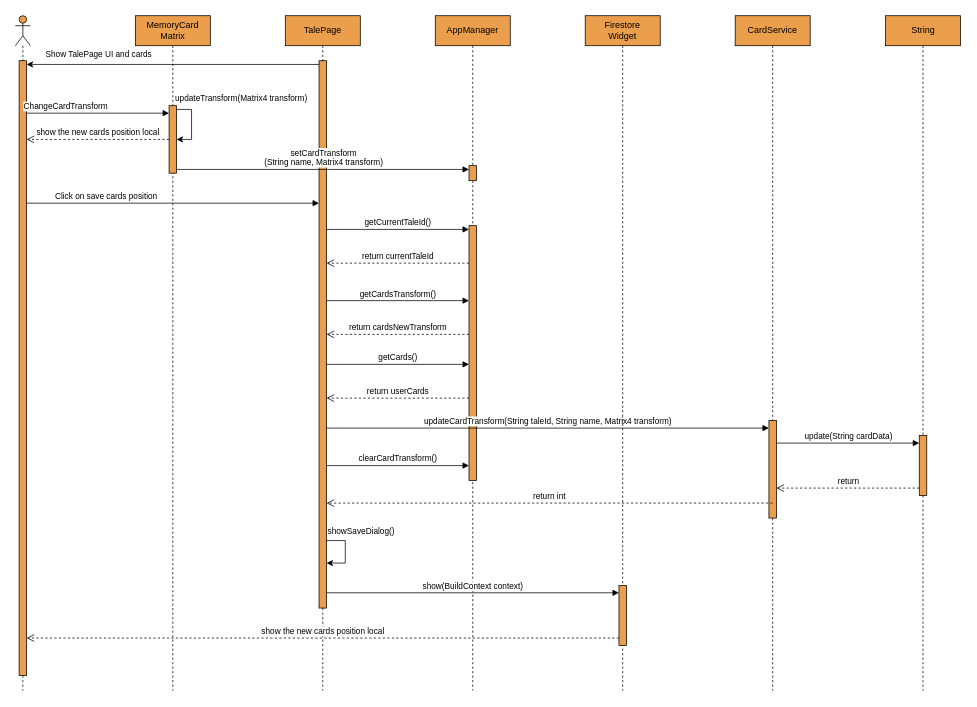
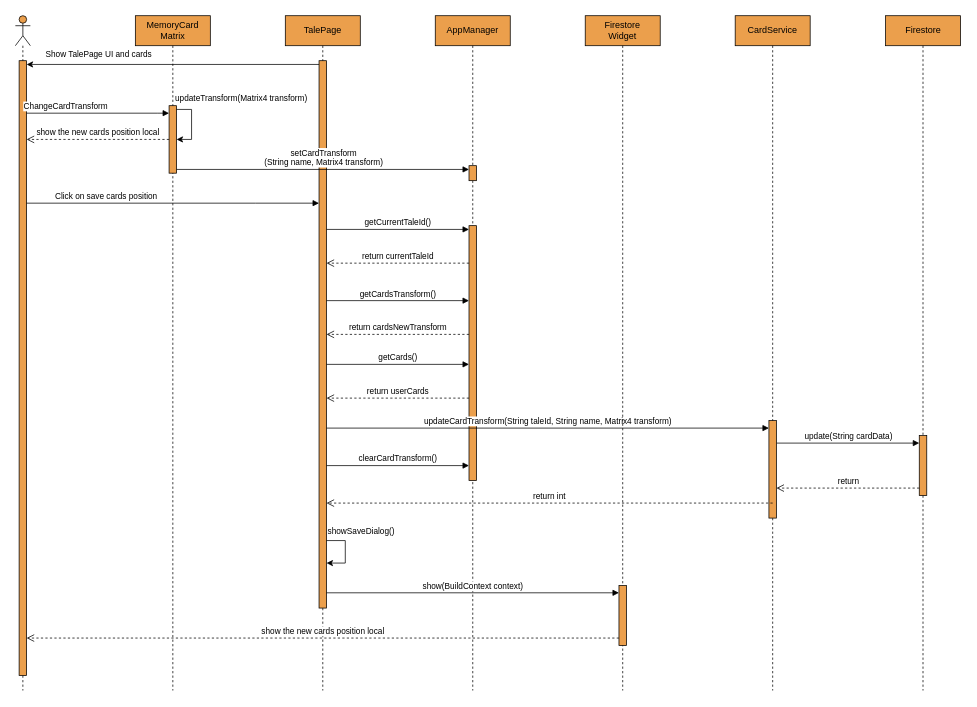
  <mxCell id="0" />
  <mxCell id="1" parent="0" />
  <mxCell id="2" value="" style="shape=umlLifeline;perimeter=lifelinePerimeter;whiteSpace=wrap;html=1;container=1;dropTarget=0;collapsible=0;recursiveResize=0;outlineConnect=0;portConstraint=eastwest;newEdgeStyle={&quot;curved&quot;:0,&quot;rounded&quot;:0};participant=umlActor;fillColor=#eb9f4c;" vertex="1" parent="1"><mxGeometry x="20" y="20" width="20" height="900" as="geometry" /></mxCell>
  <mxCell id="3" value="" style="html=1;points=[[0,0,0,0,5],[0,1,0,0,-5],[1,0,0,0,5],[1,1,0,0,-5]];perimeter=orthogonalPerimeter;outlineConnect=0;targetShapes=umlLifeline;portConstraint=eastwest;newEdgeStyle={&quot;curved&quot;:0,&quot;rounded&quot;:0};strokeColor=default;fillColor=#eb9f4c;" vertex="1" parent="2"><mxGeometry x="5" y="60" width="10" height="820" as="geometry" /></mxCell>
  <mxCell id="4" value="TalePage" style="shape=umlLifeline;perimeter=lifelinePerimeter;whiteSpace=wrap;html=1;container=1;dropTarget=0;collapsible=0;recursiveResize=0;outlineConnect=0;portConstraint=eastwest;newEdgeStyle={&quot;curved&quot;:0,&quot;rounded&quot;:0};fillColor=#eb9f4c;" vertex="1" parent="1"><mxGeometry x="380" y="20" width="100" height="900" as="geometry" /></mxCell>
  <mxCell id="5" value="" style="html=1;points=[[0,0,0,0,5],[0,1,0,0,-5],[1,0,0,0,5],[1,1,0,0,-5]];perimeter=orthogonalPerimeter;outlineConnect=0;targetShapes=umlLifeline;portConstraint=eastwest;newEdgeStyle={&quot;curved&quot;:0,&quot;rounded&quot;:0};fillColor=#eb9f4c;" vertex="1" parent="4"><mxGeometry x="45" y="60" width="10" height="730" as="geometry" /></mxCell>
  <mxCell id="6" style="edgeStyle=orthogonalEdgeStyle;rounded=0;orthogonalLoop=1;jettySize=auto;html=1;curved=0;" edge="1" parent="4"><mxGeometry relative="1" as="geometry"><mxPoint x="55.0" y="700.004" as="sourcePoint" /><mxPoint x="55.0" y="730.004" as="targetPoint" /><Array as="points"><mxPoint x="80" y="699.97" /><mxPoint x="80" y="729.97" /></Array></mxGeometry></mxCell>
  <mxCell id="7" value="showSaveDialog()" style="edgeLabel;html=1;align=center;verticalAlign=middle;resizable=0;points=[];" vertex="1" connectable="0" parent="6"><mxGeometry x="-0.22" y="2" relative="1" as="geometry"><mxPoint x="18" y="-18" as="offset" /></mxGeometry></mxCell>
  <mxCell id="8" value="ChangeCardTransform" style="html=1;verticalAlign=bottom;endArrow=block;curved=0;rounded=0;" edge="1" target="10" parent="1" source="3"><mxGeometry x="-0.456" relative="1" as="geometry"><mxPoint x="32.396" y="150" as="sourcePoint" /><mxPoint x="427.61" y="150" as="targetPoint" /><Array as="points"><mxPoint x="210" y="150" /></Array><mxPoint as="offset" /></mxGeometry></mxCell>
  <mxCell id="9" value="MemoryCard&lt;br&gt;Matrix" style="shape=umlLifeline;perimeter=lifelinePerimeter;whiteSpace=wrap;html=1;container=1;dropTarget=0;collapsible=0;recursiveResize=0;outlineConnect=0;portConstraint=eastwest;newEdgeStyle={&quot;curved&quot;:0,&quot;rounded&quot;:0};fillColor=#eb9f4c;" vertex="1" parent="1"><mxGeometry x="180" y="20" width="100" height="900" as="geometry" /></mxCell>
  <mxCell id="10" value="" style="html=1;points=[[0,0,0,0,5],[0,1,0,0,-5],[1,0,0,0,5],[1,1,0,0,-5]];perimeter=orthogonalPerimeter;outlineConnect=0;targetShapes=umlLifeline;portConstraint=eastwest;newEdgeStyle={&quot;curved&quot;:0,&quot;rounded&quot;:0};fillColor=#eb9f4c;" vertex="1" parent="9"><mxGeometry x="45" y="120" width="10" height="90" as="geometry" /></mxCell>
  <mxCell id="11" style="edgeStyle=orthogonalEdgeStyle;rounded=0;orthogonalLoop=1;jettySize=auto;html=1;curved=0;exitX=1;exitY=0;exitDx=0;exitDy=5;exitPerimeter=0;" edge="1" parent="9" source="10" target="10"><mxGeometry relative="1" as="geometry" /></mxCell>
  <mxCell id="12" value="updateTransform(Matrix4 transform)" style="edgeLabel;html=1;align=center;verticalAlign=middle;resizable=0;points=[];" vertex="1" connectable="0" parent="11"><mxGeometry x="-0.22" y="2" relative="1" as="geometry"><mxPoint x="63" y="-27" as="offset" /></mxGeometry></mxCell>
  <mxCell id="13" value="AppManager" style="shape=umlLifeline;perimeter=lifelinePerimeter;whiteSpace=wrap;html=1;container=1;dropTarget=0;collapsible=0;recursiveResize=0;outlineConnect=0;portConstraint=eastwest;newEdgeStyle={&quot;curved&quot;:0,&quot;rounded&quot;:0};fillColor=#eb9f4c;" vertex="1" parent="1"><mxGeometry x="580" y="20" width="100" height="900" as="geometry" /></mxCell>
  <mxCell id="14" value="" style="html=1;points=[[0,0,0,0,5],[0,1,0,0,-5],[1,0,0,0,5],[1,1,0,0,-5]];perimeter=orthogonalPerimeter;outlineConnect=0;targetShapes=umlLifeline;portConstraint=eastwest;newEdgeStyle={&quot;curved&quot;:0,&quot;rounded&quot;:0};fillColor=#eb9f4c;" vertex="1" parent="13"><mxGeometry x="45" y="200" width="10" height="20" as="geometry" /></mxCell>
  <mxCell id="15" value="CardService" style="shape=umlLifeline;perimeter=lifelinePerimeter;whiteSpace=wrap;html=1;container=1;dropTarget=0;collapsible=0;recursiveResize=0;outlineConnect=0;portConstraint=eastwest;newEdgeStyle={&quot;curved&quot;:0,&quot;rounded&quot;:0};fillColor=#eb9f4c;" vertex="1" parent="1"><mxGeometry x="980" y="20" width="100" height="900" as="geometry" /></mxCell>
- <mxCell id="16" value="String" style="shape=umlLifeline;perimeter=lifelinePerimeter;whiteSpace=wrap;html=1;container=1;dropTarget=0;collapsible=0;recursiveResize=0;outlineConnect=0;portConstraint=eastwest;newEdgeStyle={&quot;curved&quot;:0,&quot;rounded&quot;:0};fillColor=#eb9f4c;" vertex="1" parent="1"><mxGeometry x="1180.5" y="20" width="100" height="900" as="geometry" /></mxCell>
+ <mxCell id="16" value="Firestore" style="shape=umlLifeline;perimeter=lifelinePerimeter;whiteSpace=wrap;html=1;container=1;dropTarget=0;collapsible=0;recursiveResize=0;outlineConnect=0;portConstraint=eastwest;newEdgeStyle={&quot;curved&quot;:0,&quot;rounded&quot;:0};fillColor=#eb9f4c;" vertex="1" parent="1"><mxGeometry x="1180.5" y="20" width="100" height="900" as="geometry" /></mxCell>
  <mxCell id="17" style="edgeStyle=orthogonalEdgeStyle;rounded=0;orthogonalLoop=1;jettySize=auto;html=1;curved=0;exitX=0;exitY=0;exitDx=0;exitDy=5;exitPerimeter=0;entryX=1;entryY=0;entryDx=0;entryDy=5;entryPerimeter=0;" edge="1" parent="1" source="5" target="3"><mxGeometry relative="1" as="geometry" /></mxCell>
  <mxCell id="18" value="Show TalePage UI and cards" style="edgeLabel;html=1;align=center;verticalAlign=middle;resizable=0;points=[];" vertex="1" connectable="0" parent="17"><mxGeometry x="0.148" y="-1" relative="1" as="geometry"><mxPoint x="-71" y="-14" as="offset" /></mxGeometry></mxCell>
  <mxCell id="19" value="setCardTransform&lt;br&gt;(String name, Matrix4 transform)" style="html=1;verticalAlign=bottom;endArrow=block;curved=0;rounded=0;exitX=1;exitY=1;exitDx=0;exitDy=-5;exitPerimeter=0;" edge="1" parent="1" source="10" target="14"><mxGeometry x="0.007" relative="1" as="geometry"><mxPoint x="433.7" y="210.04" as="sourcePoint" /><mxPoint x="625" y="210" as="targetPoint" /><mxPoint as="offset" /></mxGeometry></mxCell>
  <mxCell id="20" value="show the new cards position local" style="html=1;verticalAlign=bottom;endArrow=open;dashed=1;endSize=8;curved=0;rounded=0;" edge="1" parent="1" source="10" target="3"><mxGeometry relative="1" as="geometry"><mxPoint x="420" y="181" as="sourcePoint" /><mxPoint x="29.5" y="181.36" as="targetPoint" /></mxGeometry></mxCell>
  <mxCell id="21" value="Click on save cards position" style="html=1;verticalAlign=bottom;endArrow=block;curved=0;rounded=0;" edge="1" parent="1" source="3" target="5"><mxGeometry x="-0.456" relative="1" as="geometry"><mxPoint x="35" y="270" as="sourcePoint" /><mxPoint x="425" y="270" as="targetPoint" /><Array as="points"><mxPoint x="340" y="270" /></Array><mxPoint as="offset" /></mxGeometry></mxCell>
  <mxCell id="22" value="" style="html=1;points=[[0,0,0,0,5],[0,1,0,0,-5],[1,0,0,0,5],[1,1,0,0,-5]];perimeter=orthogonalPerimeter;outlineConnect=0;targetShapes=umlLifeline;portConstraint=eastwest;newEdgeStyle={&quot;curved&quot;:0,&quot;rounded&quot;:0};fillColor=#eb9f4c;" vertex="1" parent="1"><mxGeometry x="625" y="300" width="10" height="340" as="geometry" /></mxCell>
  <mxCell id="23" value="getCurrentTaleId()" style="html=1;verticalAlign=bottom;endArrow=block;curved=0;rounded=0;entryX=0;entryY=0;entryDx=0;entryDy=5;" edge="1" target="22" parent="1" source="5"><mxGeometry relative="1" as="geometry"><mxPoint x="520" y="305" as="sourcePoint" /></mxGeometry></mxCell>
  <mxCell id="24" value="return currentTaleId" style="html=1;verticalAlign=bottom;endArrow=open;dashed=1;endSize=8;curved=0;rounded=0;" edge="1" source="22" parent="1"><mxGeometry x="-0.002" relative="1" as="geometry"><mxPoint x="435" y="350" as="targetPoint" /><mxPoint x="635" y="350" as="sourcePoint" /><mxPoint as="offset" /></mxGeometry></mxCell>
  <mxCell id="25" value="getCardsTransform()" style="html=1;verticalAlign=bottom;endArrow=block;curved=0;rounded=0;entryX=0;entryY=0;entryDx=0;entryDy=5;" edge="1" parent="1"><mxGeometry relative="1" as="geometry"><mxPoint x="435" y="400" as="sourcePoint" /><mxPoint x="625" y="400" as="targetPoint" /></mxGeometry></mxCell>
  <mxCell id="26" value="return&amp;nbsp;cardsNewTransform" style="html=1;verticalAlign=bottom;endArrow=open;dashed=1;endSize=8;curved=0;rounded=0;" edge="1" parent="1"><mxGeometry x="0.002" relative="1" as="geometry"><mxPoint x="435" y="445" as="targetPoint" /><mxPoint x="625" y="445" as="sourcePoint" /><mxPoint as="offset" /></mxGeometry></mxCell>
  <mxCell id="27" value="getCards()" style="html=1;verticalAlign=bottom;endArrow=block;curved=0;rounded=0;entryX=0;entryY=0;entryDx=0;entryDy=5;" edge="1" parent="1"><mxGeometry relative="1" as="geometry"><mxPoint x="435" y="485" as="sourcePoint" /><mxPoint x="625" y="485" as="targetPoint" /></mxGeometry></mxCell>
  <mxCell id="28" value="return&amp;nbsp;userCards" style="html=1;verticalAlign=bottom;endArrow=open;dashed=1;endSize=8;curved=0;rounded=0;" edge="1" parent="1"><mxGeometry x="0.002" relative="1" as="geometry"><mxPoint x="435" y="530" as="targetPoint" /><mxPoint x="625" y="530" as="sourcePoint" /><mxPoint as="offset" /></mxGeometry></mxCell>
  <mxCell id="29" value="updateCardTransform(String taleId, String name, Matrix4 transform)" style="html=1;verticalAlign=bottom;endArrow=block;curved=0;rounded=0;" edge="1" parent="1" target="30"><mxGeometry relative="1" as="geometry"><mxPoint x="435" y="570" as="sourcePoint" /><mxPoint x="625" y="570" as="targetPoint" /></mxGeometry></mxCell>
  <mxCell id="30" value="" style="html=1;points=[[0,0,0,0,5],[0,1,0,0,-5],[1,0,0,0,5],[1,1,0,0,-5]];perimeter=orthogonalPerimeter;outlineConnect=0;targetShapes=umlLifeline;portConstraint=eastwest;newEdgeStyle={&quot;curved&quot;:0,&quot;rounded&quot;:0};fillColor=#eb9f4c;" vertex="1" parent="1"><mxGeometry x="1025" y="560" width="10" height="130" as="geometry" /></mxCell>
  <mxCell id="31" value="&lt;div&gt;clearCardTransform()&lt;br&gt;&lt;/div&gt;" style="html=1;verticalAlign=bottom;endArrow=block;curved=0;rounded=0;entryX=0;entryY=0;entryDx=0;entryDy=5;" edge="1" parent="1"><mxGeometry relative="1" as="geometry"><mxPoint x="435" y="620" as="sourcePoint" /><mxPoint x="625" y="620" as="targetPoint" /></mxGeometry></mxCell>
  <mxCell id="32" value="return&amp;nbsp;int" style="html=1;verticalAlign=bottom;endArrow=open;dashed=1;endSize=8;curved=0;rounded=0;exitX=0.5;exitY=0.846;exitDx=0;exitDy=0;exitPerimeter=0;" edge="1" parent="1" source="30"><mxGeometry x="0.002" relative="1" as="geometry"><mxPoint x="435" y="670" as="targetPoint" /><mxPoint x="825" y="670" as="sourcePoint" /><mxPoint as="offset" /></mxGeometry></mxCell>
  <mxCell id="33" value="" style="html=1;points=[[0,0,0,0,5],[0,1,0,0,-5],[1,0,0,0,5],[1,1,0,0,-5]];perimeter=orthogonalPerimeter;outlineConnect=0;targetShapes=umlLifeline;portConstraint=eastwest;newEdgeStyle={&quot;curved&quot;:0,&quot;rounded&quot;:0};fillColor=#eb9f4c;" vertex="1" parent="1"><mxGeometry x="1225.5" y="580" width="10" height="80" as="geometry" /></mxCell>
  <mxCell id="34" value="update(String cardData)" style="html=1;verticalAlign=bottom;endArrow=block;curved=0;rounded=0;entryX=0;entryY=0;entryDx=0;entryDy=5;" edge="1" parent="1"><mxGeometry relative="1" as="geometry"><mxPoint x="1035.5" y="590" as="sourcePoint" /><mxPoint x="1225.5" y="590" as="targetPoint" /><mxPoint as="offset" /></mxGeometry></mxCell>
  <mxCell id="35" value="return" style="html=1;verticalAlign=bottom;endArrow=open;dashed=1;endSize=8;curved=0;rounded=0;" edge="1" parent="1"><mxGeometry x="0.002" relative="1" as="geometry"><mxPoint x="1035" y="650" as="targetPoint" /><mxPoint x="1225.5" y="650" as="sourcePoint" /><mxPoint as="offset" /></mxGeometry></mxCell>
  <mxCell id="36" value="Firestore&lt;br&gt;Widget" style="shape=umlLifeline;perimeter=lifelinePerimeter;whiteSpace=wrap;html=1;container=1;dropTarget=0;collapsible=0;recursiveResize=0;outlineConnect=0;portConstraint=eastwest;newEdgeStyle={&quot;curved&quot;:0,&quot;rounded&quot;:0};fillColor=#eb9f4c;" vertex="1" parent="1"><mxGeometry x="780" y="20" width="100" height="900" as="geometry" /></mxCell>
  <mxCell id="37" value="" style="html=1;points=[[0,0,0,0,5],[0,1,0,0,-5],[1,0,0,0,5],[1,1,0,0,-5]];perimeter=orthogonalPerimeter;outlineConnect=0;targetShapes=umlLifeline;portConstraint=eastwest;newEdgeStyle={&quot;curved&quot;:0,&quot;rounded&quot;:0};fillColor=#eb9f4c;" vertex="1" parent="1"><mxGeometry x="825" y="780" width="10" height="80" as="geometry" /></mxCell>
  <mxCell id="38" value="&lt;div&gt;show(BuildContext context)&lt;br&gt;&lt;/div&gt;" style="html=1;verticalAlign=bottom;endArrow=block;curved=0;rounded=0;" edge="1" parent="1" target="37"><mxGeometry relative="1" as="geometry"><mxPoint x="435" y="789.66" as="sourcePoint" /><mxPoint x="625" y="789.66" as="targetPoint" /></mxGeometry></mxCell>
  <mxCell id="39" value="show the new cards position local" style="html=1;verticalAlign=bottom;endArrow=open;dashed=1;endSize=8;curved=0;rounded=0;" edge="1" parent="1"><mxGeometry relative="1" as="geometry"><mxPoint x="825" y="850" as="sourcePoint" /><mxPoint x="35" y="850" as="targetPoint" /></mxGeometry></mxCell>
